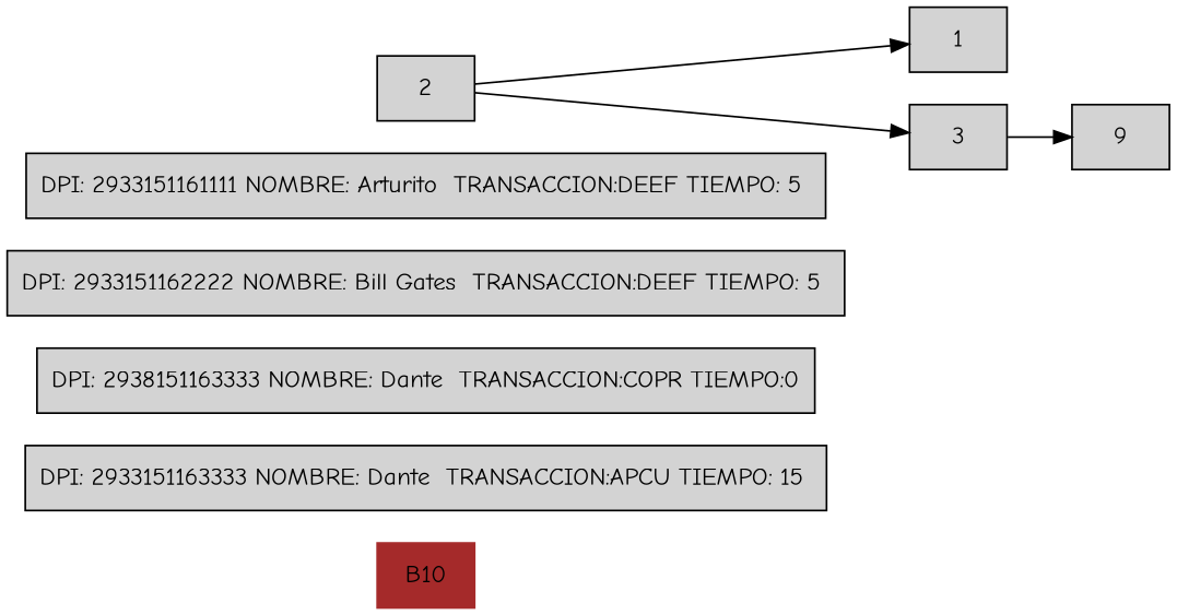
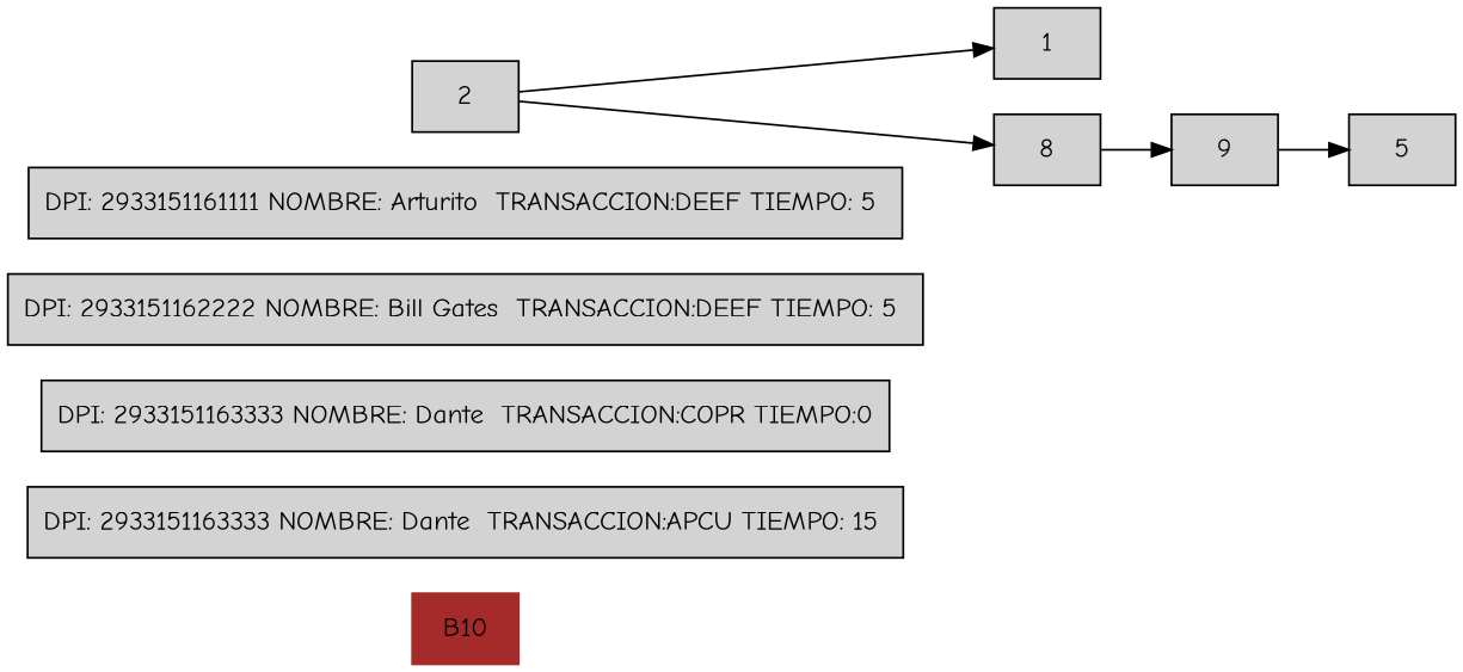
  digraph {
    fontname="Comic Neue"
    rankdir=LR
    node [fontname="Comic Neue" shape=box style=filled]
    edge [fontname="Comic Neue"]
    n1 [color=brown label=B10]
    "DPI: 2933151163333 NOMBRE: Dante  TRANSACCION:APCU TIEMPO: 15 "
-   "DPI: 2933151163333 NOMBRE: Dante  TRANSACCION:COPR TIEMPO:0" [label="DPI: 2938151163333 NOMBRE: Dante  TRANSACCION:COPR TIEMPO:0"]
+   "DPI: 2933151163333 NOMBRE: Dante  TRANSACCION:COPR TIEMPO:0"
    "DPI: 2933151162222 NOMBRE: Bill Gates  TRANSACCION:DEEF TIEMPO: 5 "
    "DPI: 2933151161111 NOMBRE: Arturito  TRANSACCION:DEEF TIEMPO: 5 "
    2
    1
-   3
+   3 [label=8]
    n9 [label=9]
+   5
    2 -> 1
    2 -> 3
    3 -> n9
+   n9 -> 5
  }
